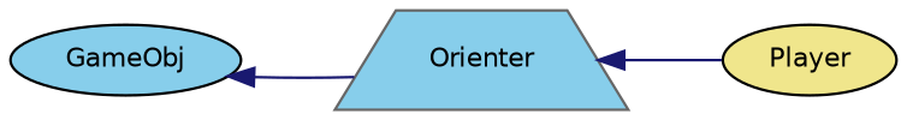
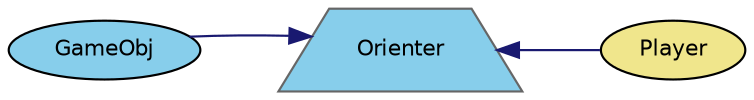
  digraph {
    rankdir=LR
    node [color=black fillcolor=skyblue fontname=Helvetica fontsize=10 shape=ellipse style=filled]
    edge [color=midnightblue dir=back fontname=Helvetica fontsize=10 labelfontname=Helvetica labelfontsize=10 style=solid]
    n1 [height=0.2 label=GameObj width=0.4]
    n2 [color=gray40 height=0.2 label=Orienter shape=trapezium width=0.4]
    n3 [fillcolor=khaki height=0.2 label=Player width=0.4]
-   n1 -> n2
+   n2 -> n1
    n2 -> n3
  }
